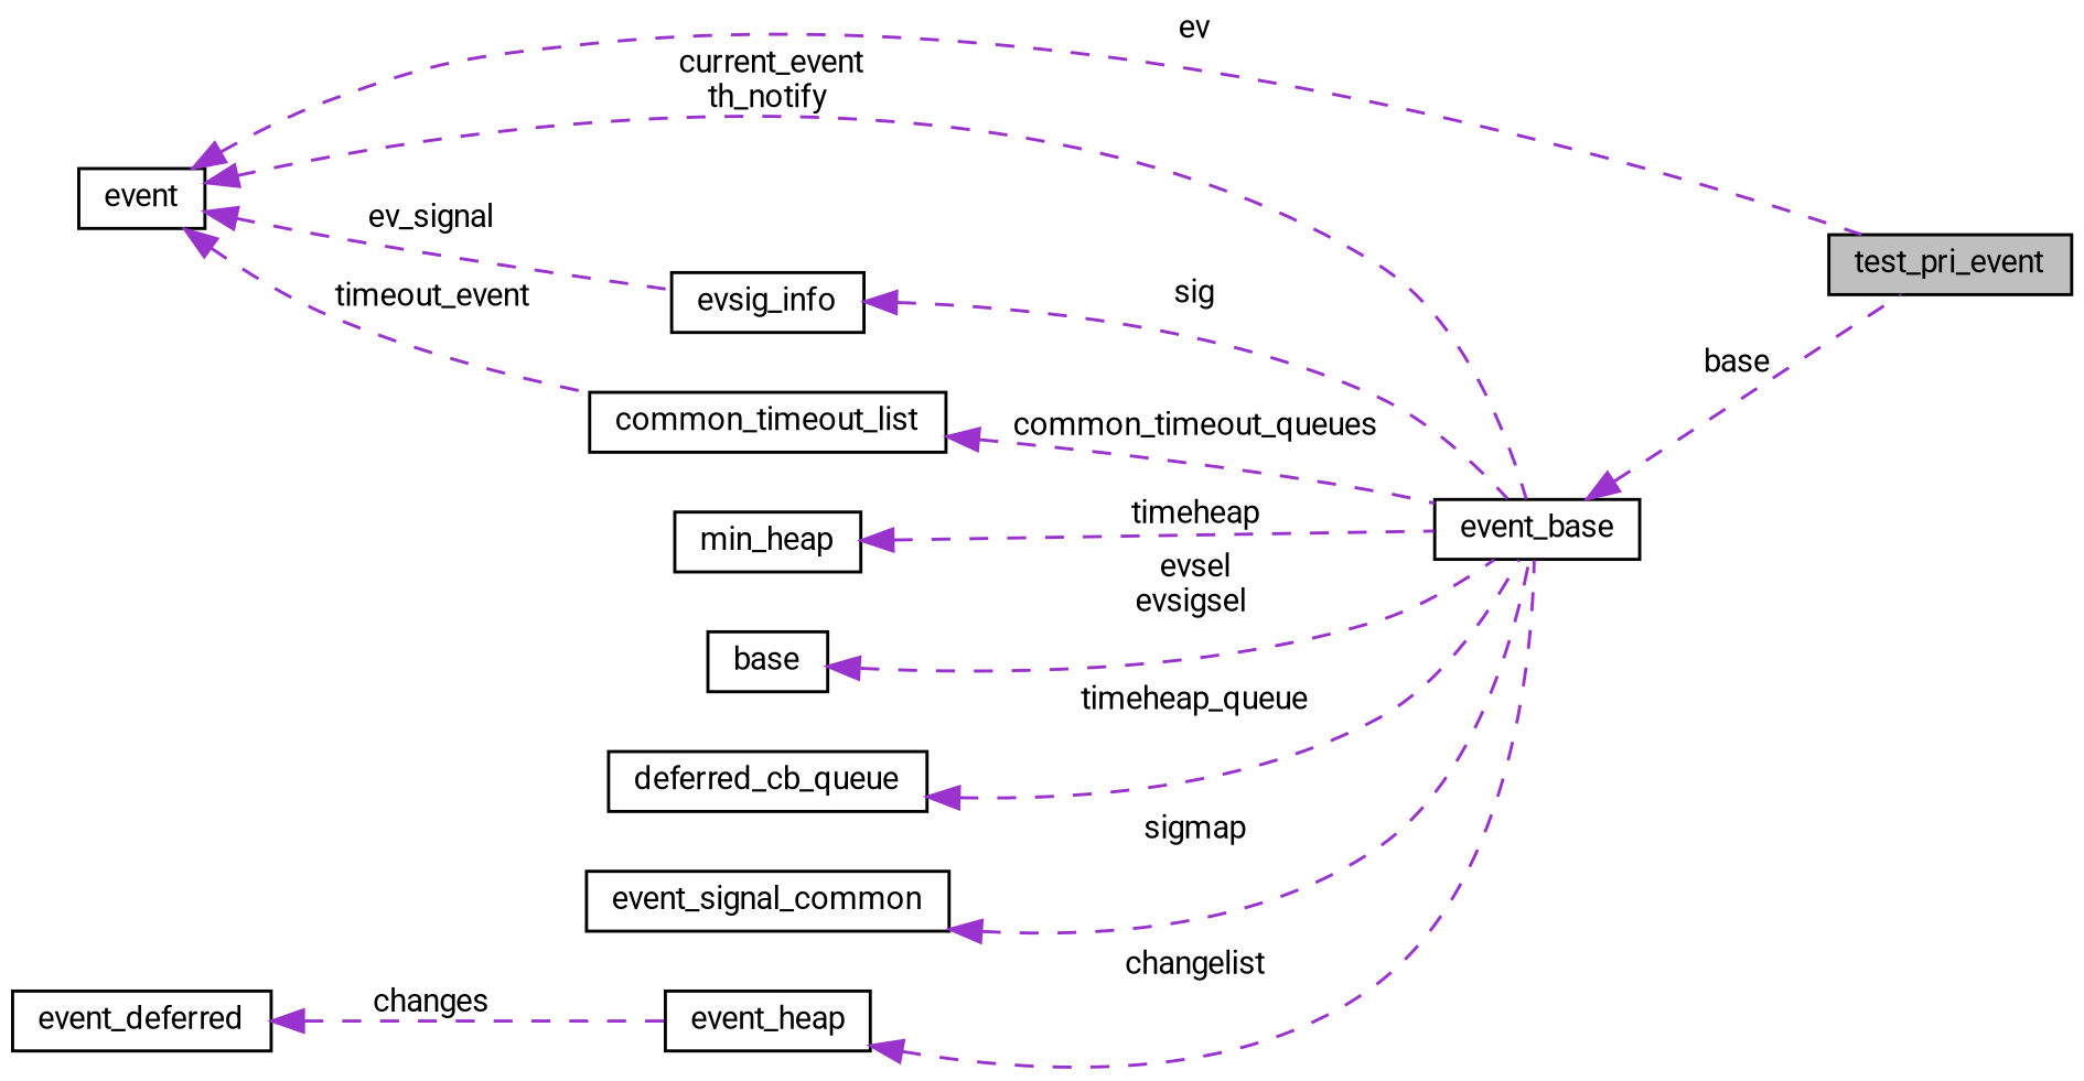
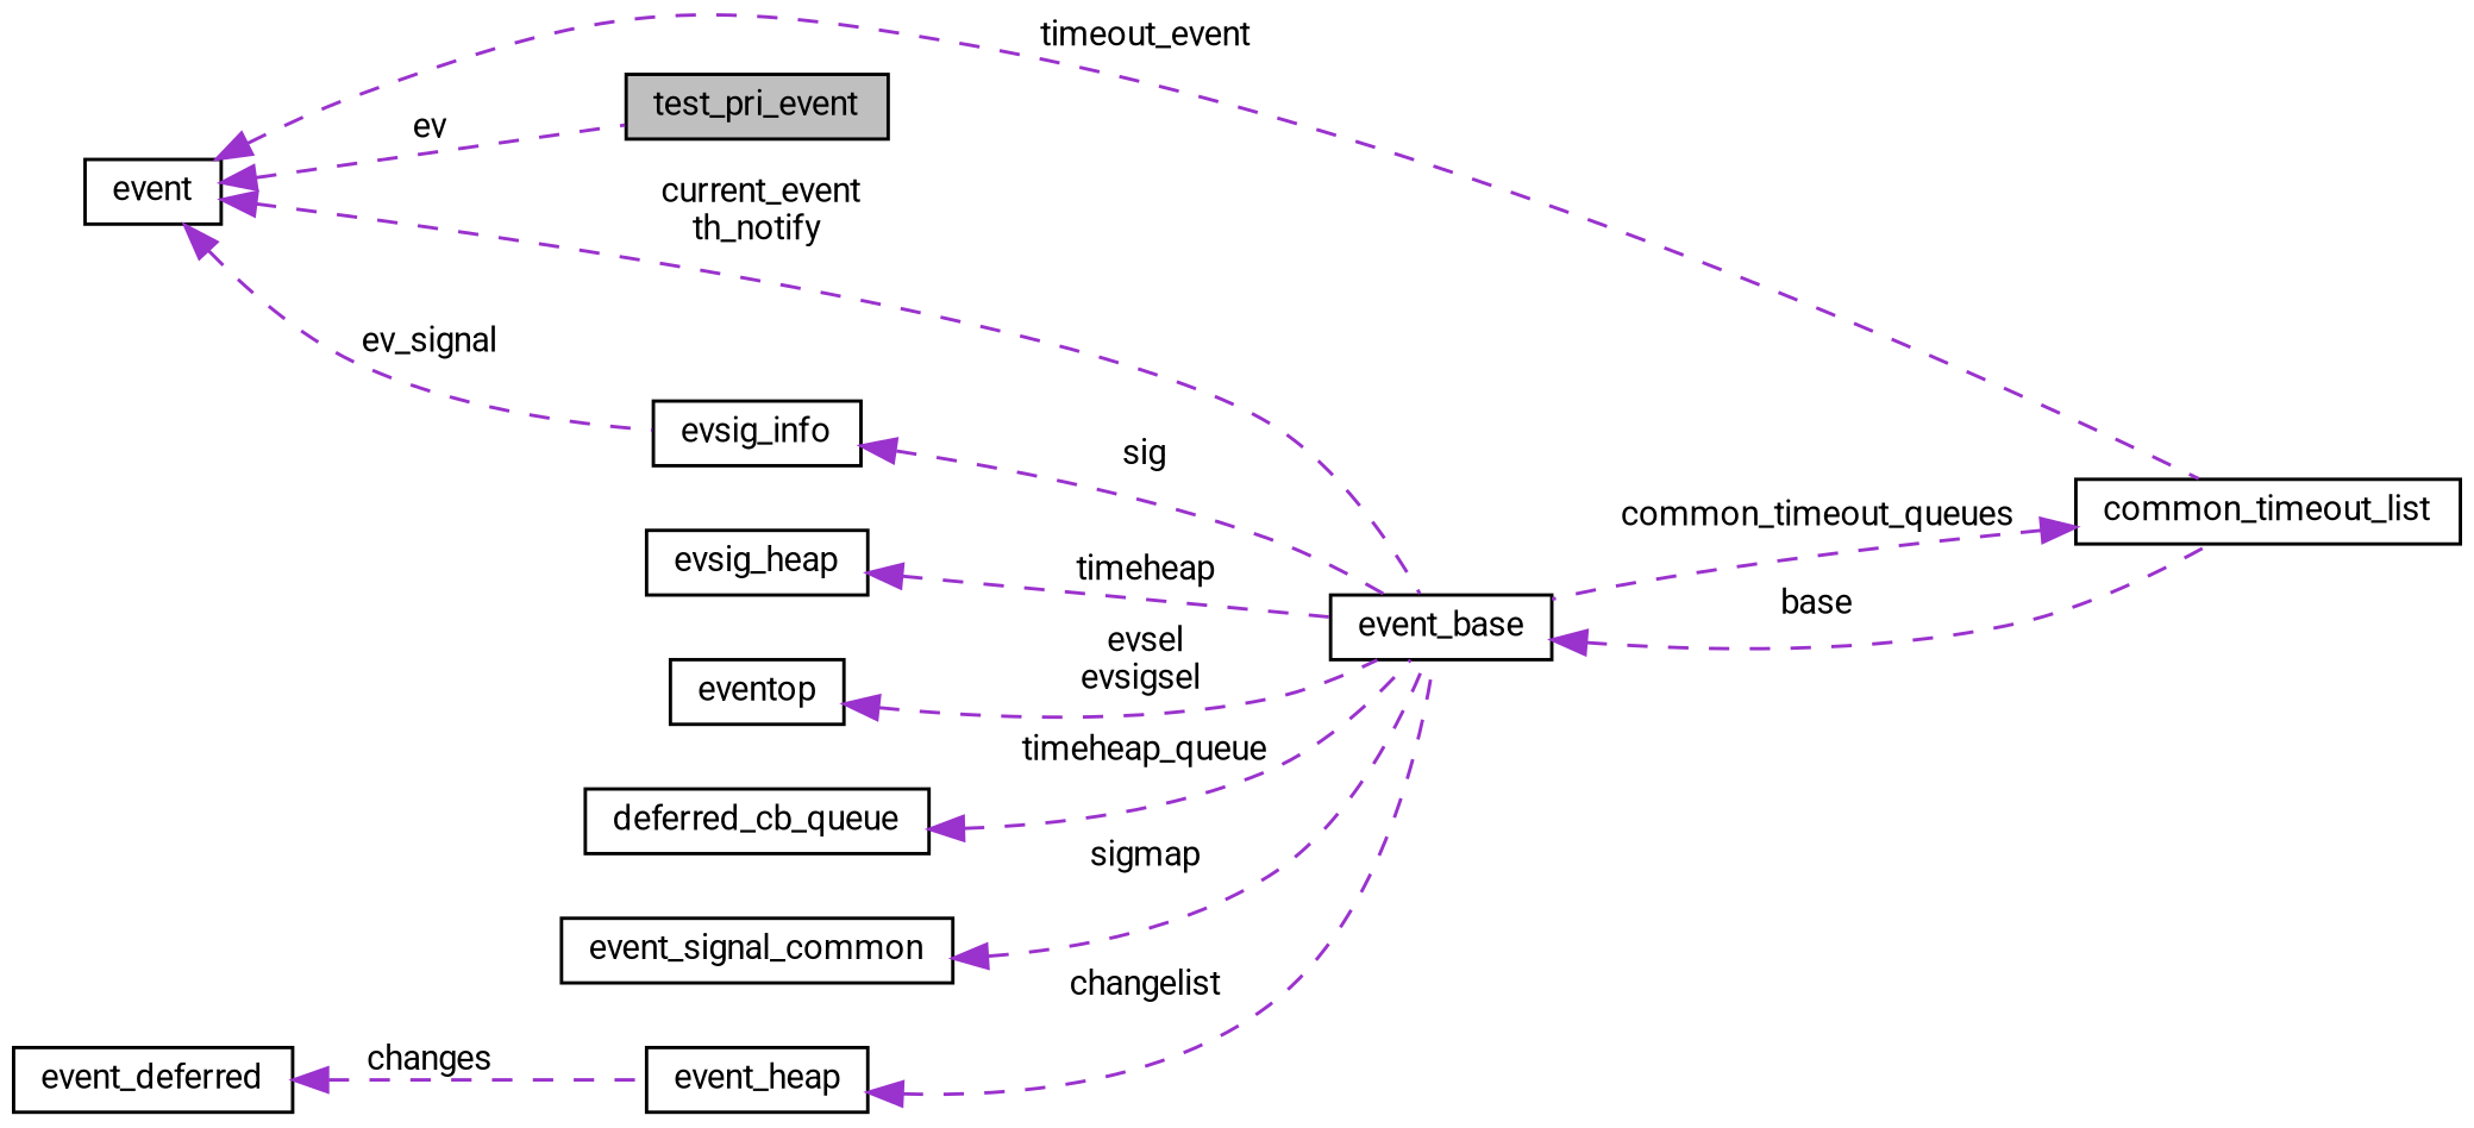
  digraph {
    fontname=Roboto
    rankdir=LR
    node [color=black fillcolor=white fontname=Roboto fontsize=10 shape=record style=filled]
    edge [color=darkorchid3 dir=back fontname=Roboto fontsize=10 labelfontname=Helvetica labelfontsize=10 style=dashed]
    n1 [fillcolor=grey75 fontcolor=black height=0.2 label=test_pri_event width=0.4]
    n2 [height=0.2 label=event width=0.4]
    n3 [height=0.2 label=event_base width=0.4]
    n4 [height=0.2 label=evsig_info width=0.4]
    n5 [height=0.2 label=common_timeout_list width=0.4]
-   n6 [height=0.2 label=min_heap width=0.4]
-   n7 [height=0.2 label=base width=0.4]
+   n6 [height=0.2 label=evsig_heap width=0.4]
+   n7 [height=0.2 label=eventop width=0.4]
    n8 [height=0.2 label=deferred_cb_queue width=0.4]
    n9 [height=0.2 label=event_signal_common width=0.4]
    n10 [height=0.2 label=event_heap width=0.4]
    n11 [height=0.2 label=event_deferred width=0.4]
    n2 -> n1 [label=" ev"]
    n2 -> n3 [label=" current_event\nth_notify"]
    n2 -> n4 [label=" ev_signal"]
    n2 -> n5 [label=" timeout_event"]
-   n3 -> n1 [label=" base"]
+   n3 -> n5 [label=" base"]
    n4 -> n3 [label=" sig"]
    n5 -> n3 [label=" common_timeout_queues"]
    n6 -> n3 [label=" timeheap"]
    n7 -> n3 [label=" evsel\nevsigsel"]
    n8 -> n3 [label=" timeheap_queue"]
    n9 -> n3 [label=" sigmap"]
    n10 -> n3 [label=" changelist"]
    n11 -> n10 [label=" changes"]
  }
